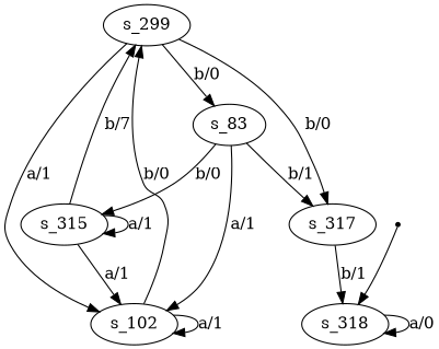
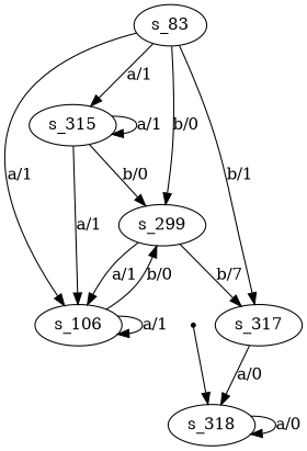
  digraph {
    s_318 [root=true]
    s_299
-   s_106 [label=s_102]
+   s_106
    s_317
    s_83
    n6 [label=s_315]
    qi [shape=point]
    s_318 -> s_318 [label="a/0"]
    s_299 -> s_106 [label="a/1"]
-   s_299 -> s_317 [label="b/0"]
+   s_299 -> s_317 [label="b/7"]
    s_106 -> s_299 [label="b/0"]
    s_106 -> s_106 [label="a/1"]
-   s_317 -> s_318 [label="b/1"]
-   s_299 -> s_83 [label="b/0"]
+   s_317 -> s_318 [label="a/0"]
+   s_83 -> s_299 [label="b/0"]
    s_83 -> s_106 [label="a/1"]
    s_83 -> s_317 [label="b/1"]
-   s_83 -> n6 [label="b/0"]
-   n6 -> s_299 [label="b/7"]
+   s_83 -> n6 [label="a/1"]
+   n6 -> s_299 [label="b/0"]
    n6 -> s_106 [label="a/1"]
    n6 -> n6 [label="a/1"]
    qi -> s_318
  }
